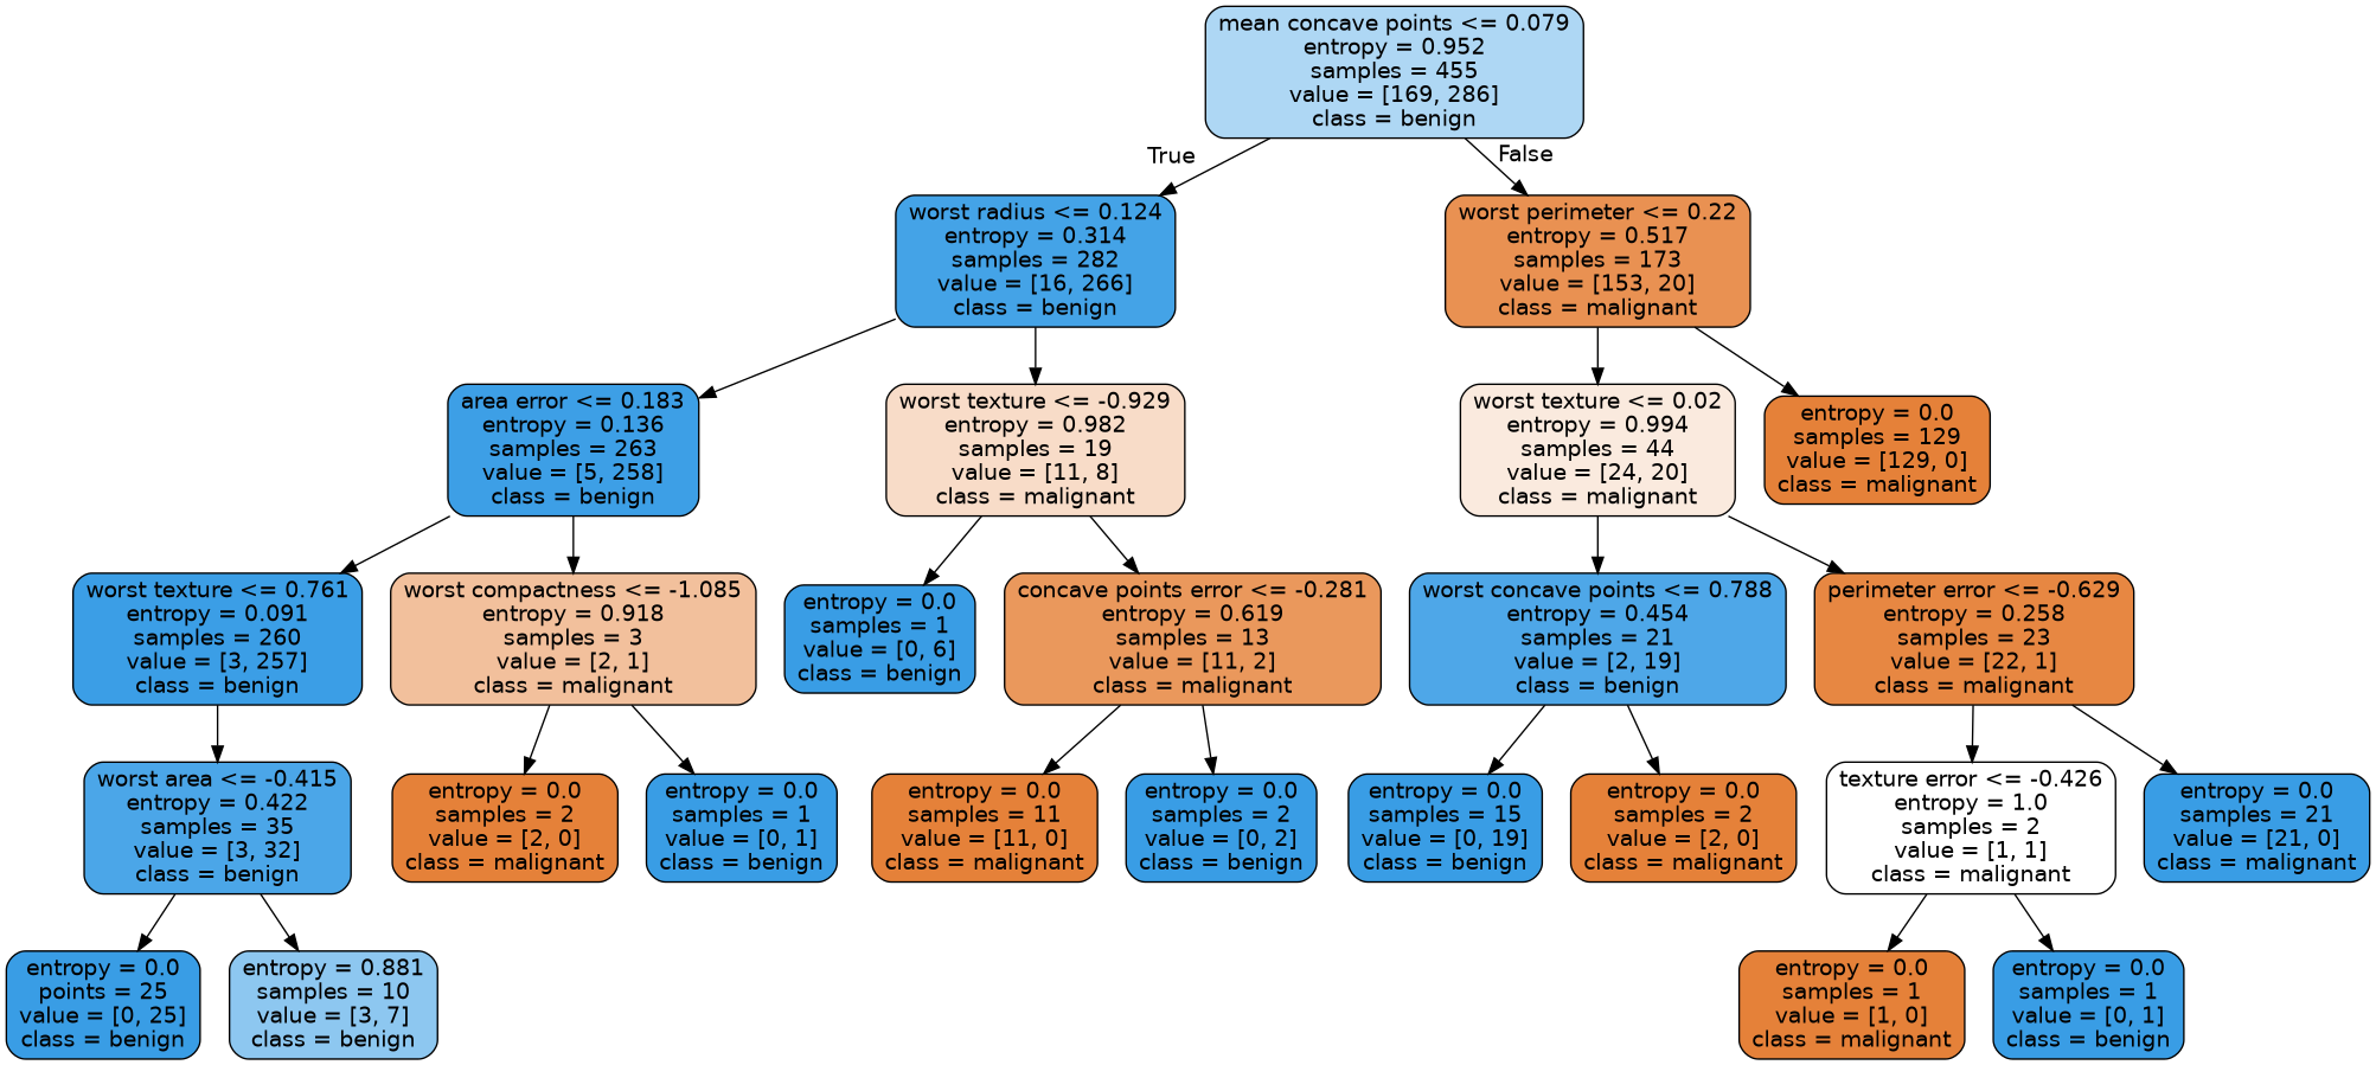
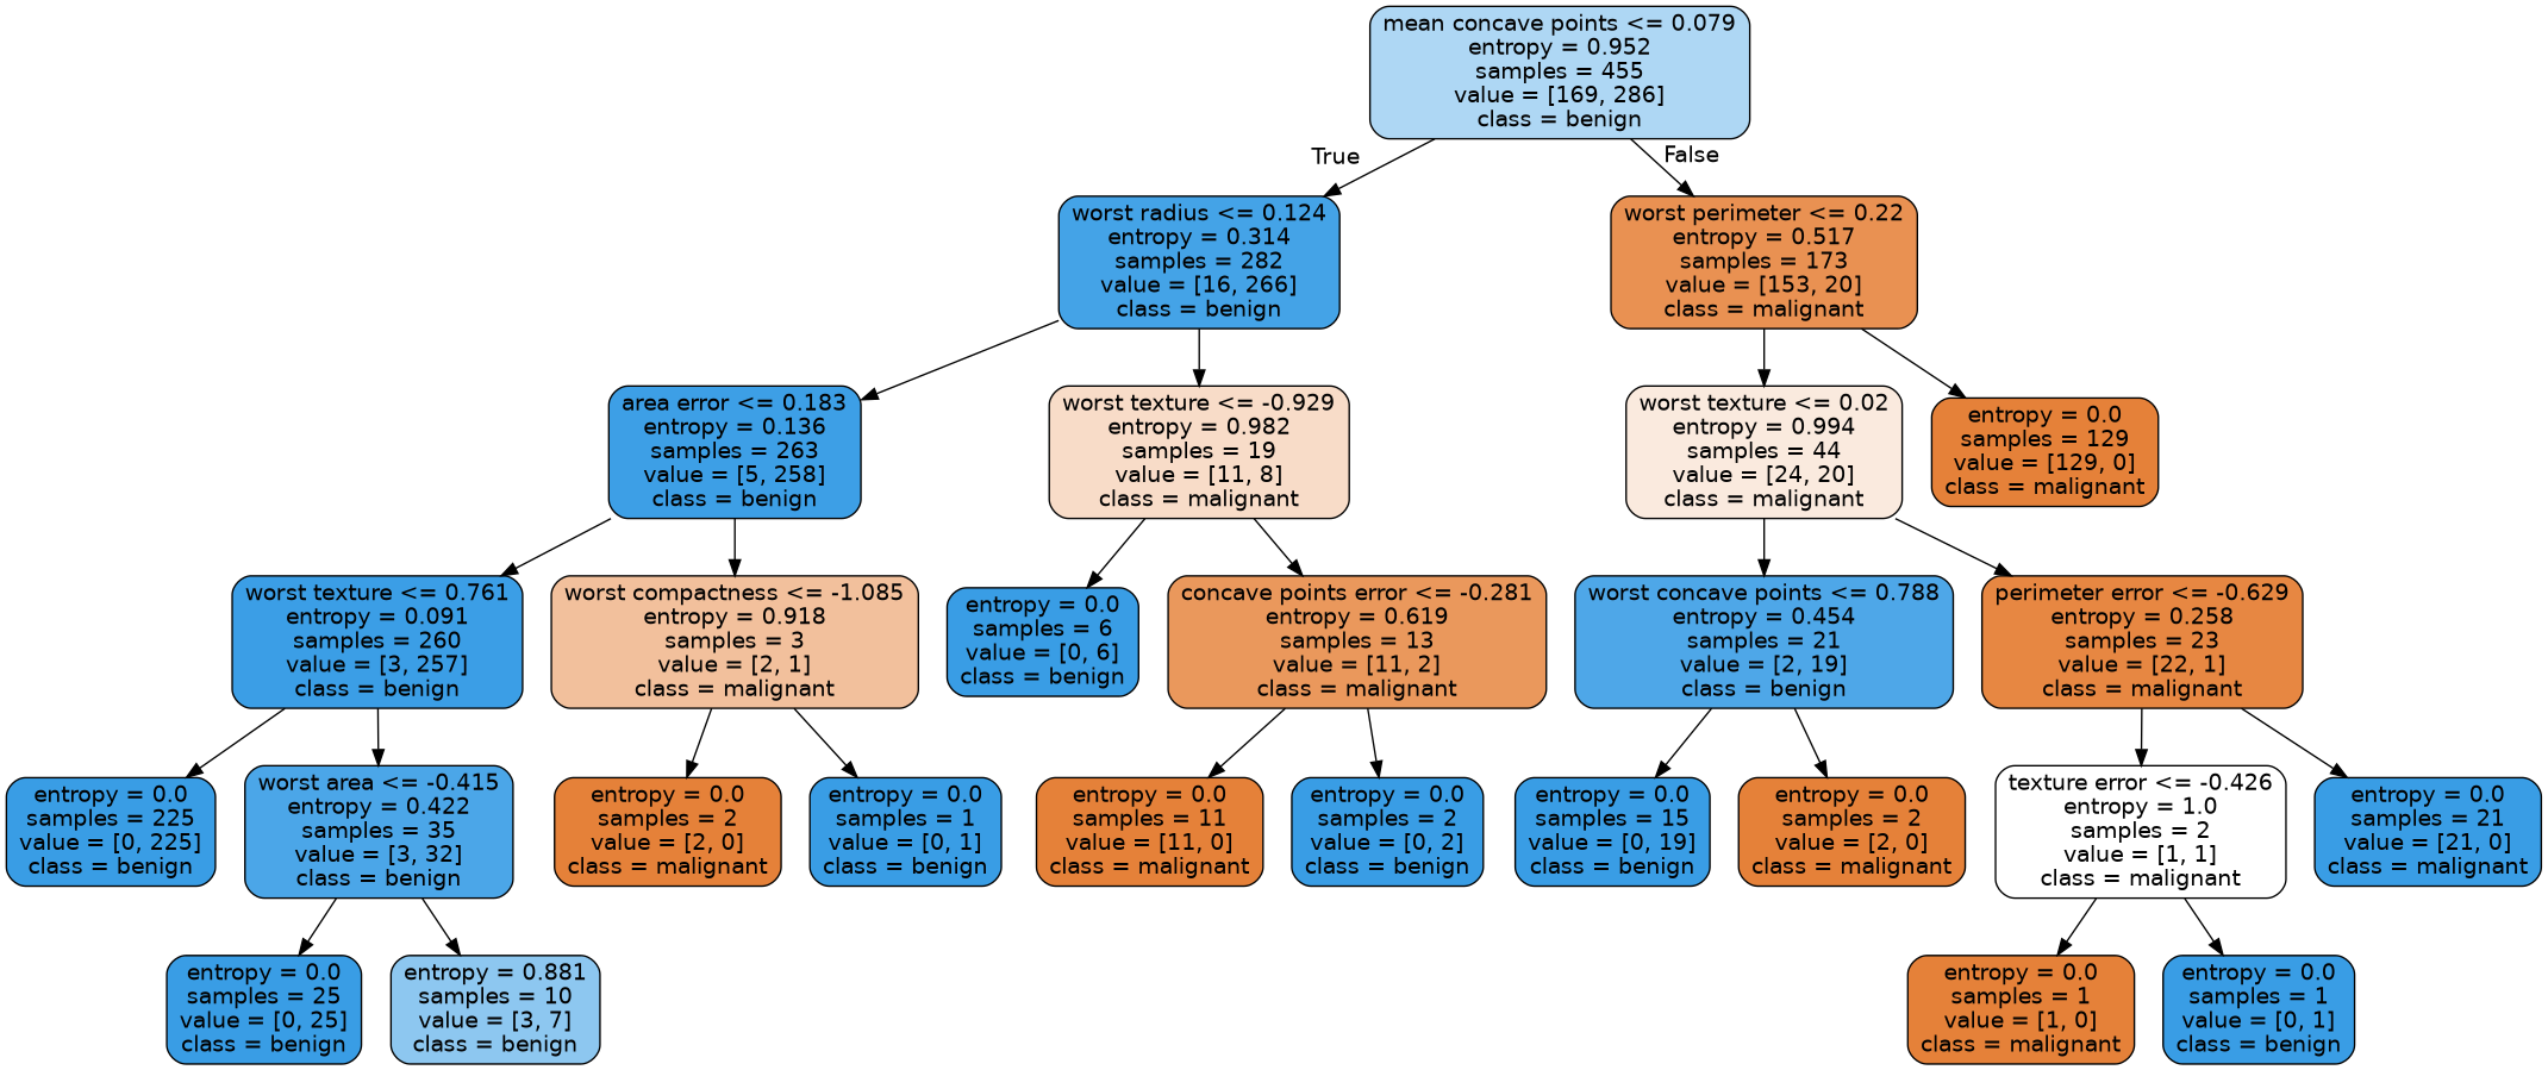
  digraph {
    node [color=black fillcolor="#399de5ff" fontname=helvetica shape=box style="filled, rounded"]
    edge [fontname=helvetica]
    n1 [fillcolor="#399de568" label="mean concave points <= 0.079\nentropy = 0.952\nsamples = 455\nvalue = [169, 286]\nclass = benign"]
    n2 [fillcolor="#399de5f0" label="worst radius <= 0.124\nentropy = 0.314\nsamples = 282\nvalue = [16, 266]\nclass = benign"]
    n3 [fillcolor="#e58139de" label="worst perimeter <= 0.22\nentropy = 0.517\nsamples = 173\nvalue = [153, 20]\nclass = malignant"]
    n4 [fillcolor="#399de5fa" label="area error <= 0.183\nentropy = 0.136\nsamples = 263\nvalue = [5, 258]\nclass = benign"]
    n5 [fillcolor="#e5813946" label="worst texture <= -0.929\nentropy = 0.982\nsamples = 19\nvalue = [11, 8]\nclass = malignant"]
    n6 [fillcolor="#e581392a" label="worst texture <= 0.02\nentropy = 0.994\nsamples = 44\nvalue = [24, 20]\nclass = malignant"]
    n7 [fillcolor="#e58139ff" label="entropy = 0.0\nsamples = 129\nvalue = [129, 0]\nclass = malignant"]
    n8 [fillcolor="#399de5fc" label="worst texture <= 0.761\nentropy = 0.091\nsamples = 260\nvalue = [3, 257]\nclass = benign"]
    n9 [fillcolor="#e581397f" label="worst compactness <= -1.085\nentropy = 0.918\nsamples = 3\nvalue = [2, 1]\nclass = malignant"]
-   n10 [label="entropy = 0.0\nsamples = 1\nvalue = [0, 6]\nclass = benign"]
+   n10 [label="entropy = 0.0\nsamples = 6\nvalue = [0, 6]\nclass = benign"]
    n11 [fillcolor="#e58139d1" label="concave points error <= -0.281\nentropy = 0.619\nsamples = 13\nvalue = [11, 2]\nclass = malignant"]
+   n12 [label="entropy = 0.0\nsamples = 225\nvalue = [0, 225]\nclass = benign"]
    n13 [fillcolor="#399de5e7" label="worst area <= -0.415\nentropy = 0.422\nsamples = 35\nvalue = [3, 32]\nclass = benign"]
    n14 [fillcolor="#e58139ff" label="entropy = 0.0\nsamples = 2\nvalue = [2, 0]\nclass = malignant"]
    n15 [label="entropy = 0.0\nsamples = 1\nvalue = [0, 1]\nclass = benign"]
-   n16 [label="entropy = 0.0\npoints = 25\nvalue = [0, 25]\nclass = benign"]
+   n16 [label="entropy = 0.0\nsamples = 25\nvalue = [0, 25]\nclass = benign"]
    n17 [fillcolor="#399de592" label="entropy = 0.881\nsamples = 10\nvalue = [3, 7]\nclass = benign"]
    n18 [fillcolor="#e58139ff" label="entropy = 0.0\nsamples = 11\nvalue = [11, 0]\nclass = malignant"]
    n19 [label="entropy = 0.0\nsamples = 2\nvalue = [0, 2]\nclass = benign"]
    n20 [fillcolor="#399de5e4" label="worst concave points <= 0.788\nentropy = 0.454\nsamples = 21\nvalue = [2, 19]\nclass = benign"]
    n21 [fillcolor="#e58139f3" label="perimeter error <= -0.629\nentropy = 0.258\nsamples = 23\nvalue = [22, 1]\nclass = malignant"]
    n22 [label="entropy = 0.0\nsamples = 15\nvalue = [0, 19]\nclass = benign"]
    n23 [fillcolor="#e58139ff" label="entropy = 0.0\nsamples = 2\nvalue = [2, 0]\nclass = malignant"]
    n24 [fillcolor="#e5813900" label="texture error <= -0.426\nentropy = 1.0\nsamples = 2\nvalue = [1, 1]\nclass = malignant"]
    n25 [label="entropy = 0.0\nsamples = 21\nvalue = [21, 0]\nclass = malignant"]
    n26 [fillcolor="#e58139ff" label="entropy = 0.0\nsamples = 1\nvalue = [1, 0]\nclass = malignant"]
    n27 [label="entropy = 0.0\nsamples = 1\nvalue = [0, 1]\nclass = benign"]
    n1 -> n2 [headlabel=True labelangle=45 labeldistance=2.5]
    n1 -> n3 [headlabel=False labelangle=-45 labeldistance=2.5]
    n2 -> n4
    n2 -> n5
    n3 -> n6
    n3 -> n7
    n4 -> n8
    n4 -> n9
    n5 -> n10
    n5 -> n11
    n6 -> n20
    n6 -> n21
+   n8 -> n12
    n8 -> n13
    n9 -> n14
    n9 -> n15
    n11 -> n18
    n11 -> n19
    n13 -> n16
    n13 -> n17
    n20 -> n22
    n20 -> n23
    n21 -> n24
    n21 -> n25
    n24 -> n26
    n24 -> n27
  }
